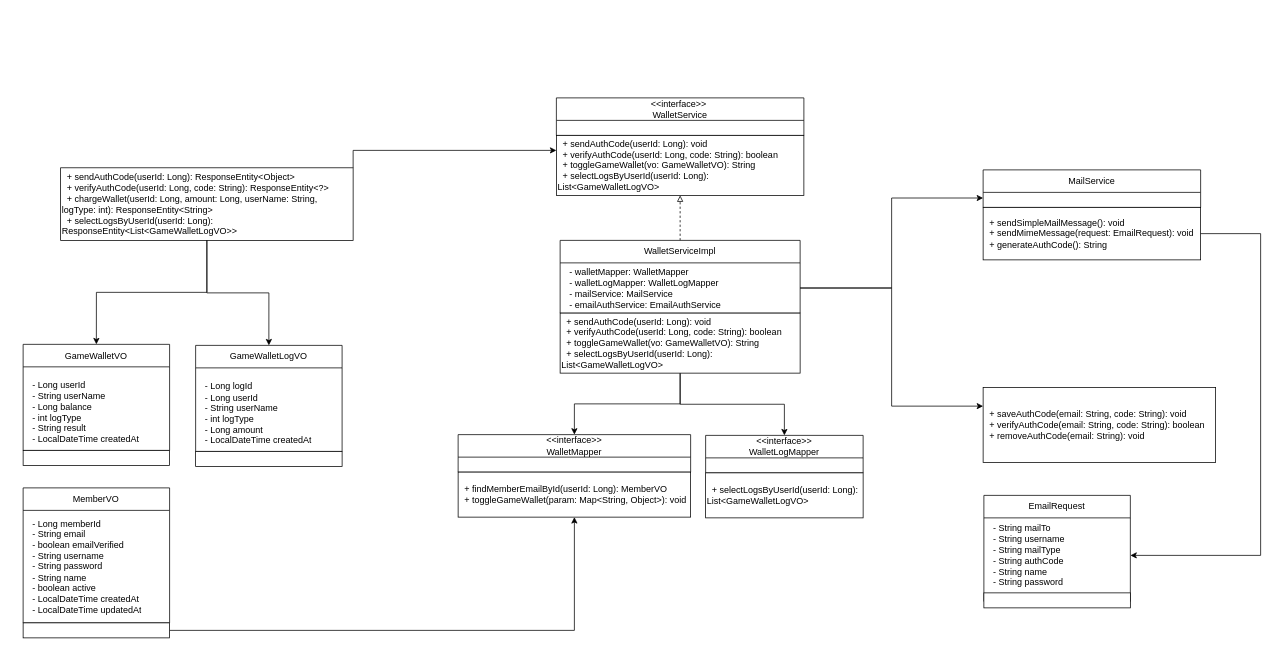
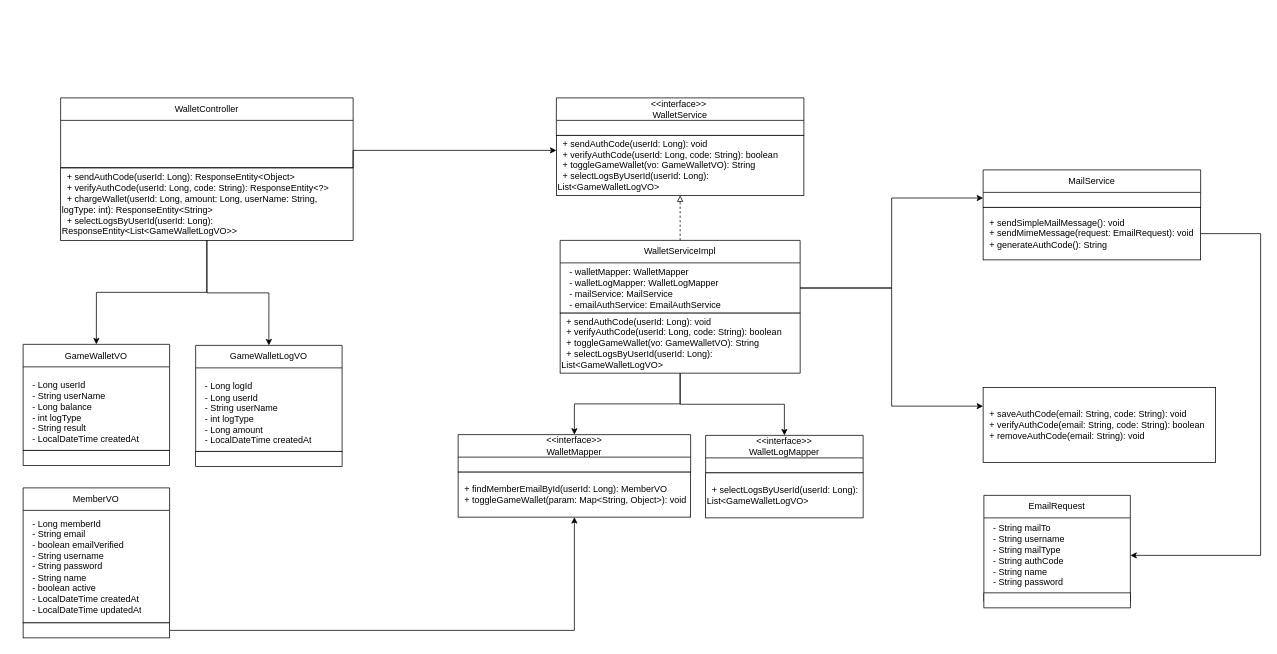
  <mxCell id="0" />
  <mxCell id="1" parent="0" />
  <mxCell id="2" value="" style="endArrow=classic;html=1;rounded=0;exitX=1;exitY=0;exitDx=0;exitDy=0;entryX=0;entryY=0.25;entryDx=0;entryDy=0;edgeStyle=orthogonalEdgeStyle;" edge="1" parent="1" source="22" target="13"><mxGeometry width="50" height="50" relative="1" as="geometry"><mxPoint x="269" y="363" as="sourcePoint" /><mxPoint x="789" y="463" as="targetPoint" /></mxGeometry></mxCell>
  <mxCell id="3" value="" style="endArrow=block;html=1;rounded=0;entryX=0.5;entryY=1;entryDx=0;entryDy=0;exitX=0.5;exitY=0;exitDx=0;exitDy=0;dashed=1;endFill=0;" edge="1" parent="1" source="4" target="13"><mxGeometry width="50" height="50" relative="1" as="geometry"><mxPoint x="359" y="373" as="sourcePoint" /><mxPoint x="644" y="493" as="targetPoint" /></mxGeometry></mxCell>
  <mxCell id="4" value="WalletServiceImpl" style="swimlane;fontStyle=0;childLayout=stackLayout;horizontal=1;startSize=30;horizontalStack=0;resizeParent=1;resizeParentMax=0;resizeLast=0;collapsible=1;marginBottom=0;whiteSpace=wrap;html=1;container=0;" vertex="1" parent="1"><mxGeometry x="746" y="320" width="320" height="97" as="geometry"><mxRectangle x="100" y="80" width="140" height="30" as="alternateBounds" /></mxGeometry></mxCell>
  <mxCell id="5" style="edgeStyle=orthogonalEdgeStyle;rounded=0;orthogonalLoop=1;jettySize=auto;html=1;entryX=0.5;entryY=0;entryDx=0;entryDy=0;" edge="1" parent="1" source="7" target="25"><mxGeometry relative="1" as="geometry" /></mxCell>
  <mxCell id="6" style="edgeStyle=orthogonalEdgeStyle;rounded=0;orthogonalLoop=1;jettySize=auto;html=1;entryX=0.5;entryY=0;entryDx=0;entryDy=0;" edge="1" parent="1" source="7" target="35"><mxGeometry relative="1" as="geometry" /></mxCell>
  <mxCell id="7" value="&lt;div&gt;&amp;nbsp; + sendAuthCode(userId: Long): void&lt;/div&gt;&lt;div&gt;&amp;nbsp; + verifyAuthCode(userId: Long, code: String): boolean&lt;/div&gt;&lt;div&gt;&amp;nbsp; + toggleGameWallet(vo: GameWalletVO): String&lt;/div&gt;&lt;div&gt;&amp;nbsp; + selectLogsByUserId(userId: Long): List&amp;lt;GameWalletLogVO&amp;gt;&lt;/div&gt;" style="rounded=0;whiteSpace=wrap;html=1;align=left;container=0;" vertex="1" parent="1"><mxGeometry x="746" y="417" width="320" height="80" as="geometry" /></mxCell>
  <mxCell id="8" style="edgeStyle=orthogonalEdgeStyle;rounded=0;orthogonalLoop=1;jettySize=auto;html=1;entryX=0;entryY=0.75;entryDx=0;entryDy=0;" edge="1" parent="1" source="10" target="32"><mxGeometry relative="1" as="geometry" /></mxCell>
  <mxCell id="9" style="edgeStyle=orthogonalEdgeStyle;rounded=0;orthogonalLoop=1;jettySize=auto;html=1;entryX=0;entryY=0.25;entryDx=0;entryDy=0;" edge="1" parent="1" source="10" target="29"><mxGeometry relative="1" as="geometry" /></mxCell>
  <mxCell id="10" value="&lt;div&gt;&amp;nbsp; - walletMapper: WalletMapper&lt;/div&gt;&lt;div&gt;&amp;nbsp; - walletLogMapper: WalletLogMapper&lt;/div&gt;&lt;div&gt;&amp;nbsp; - mailService: MailService&lt;/div&gt;&lt;div&gt;&amp;nbsp; - emailAuthService: EmailAuthService&lt;/div&gt;" style="text;strokeColor=none;fillColor=none;align=left;verticalAlign=middle;spacingLeft=4;spacingRight=4;overflow=hidden;points=[[0,0.5],[1,0.5]];portConstraint=eastwest;rotatable=0;whiteSpace=wrap;html=1;container=0;" vertex="1" parent="1"><mxGeometry x="746" y="350" width="320" height="67" as="geometry" /></mxCell>
  <mxCell id="11" value="" style="group" vertex="1" connectable="0" parent="1"><mxGeometry x="680" y="130" width="330" height="164.63" as="geometry" /></mxCell>
  <mxCell id="12" value="&amp;lt;&amp;lt;interface&amp;gt;&amp;gt;&amp;nbsp;&lt;div&gt;WalletService&lt;/div&gt;" style="swimlane;fontStyle=0;childLayout=stackLayout;horizontal=1;startSize=30;horizontalStack=0;resizeParent=1;resizeParentMax=0;resizeLast=0;collapsible=1;marginBottom=0;whiteSpace=wrap;html=1;container=0;" vertex="1" parent="11"><mxGeometry x="61" width="330" height="50" as="geometry"><mxRectangle x="100" y="80" width="140" height="30" as="alternateBounds" /></mxGeometry></mxCell>
  <mxCell id="13" value="&lt;div&gt;&amp;nbsp; + sendAuthCode(userId: Long): void&lt;/div&gt;&lt;div&gt;&amp;nbsp; + verifyAuthCode(userId: Long, code: String): boolean&lt;/div&gt;&lt;div&gt;&amp;nbsp; + toggleGameWallet(vo: GameWalletVO): String&lt;/div&gt;&lt;div&gt;&amp;nbsp; + selectLogsByUserId(userId: Long): List&amp;lt;GameWalletLogVO&amp;gt;&lt;/div&gt;" style="rounded=0;whiteSpace=wrap;html=1;align=left;container=0;" vertex="1" parent="11"><mxGeometry x="61" y="50" width="330" height="80" as="geometry" /></mxCell>
  <mxCell id="14" value="" style="group" vertex="1" connectable="0" parent="1"><mxGeometry x="20" y="460" width="250" height="370" as="geometry" /></mxCell>
  <mxCell id="15" value="" style="group" vertex="1" connectable="0" parent="14"><mxGeometry width="250" height="240" as="geometry" /></mxCell>
  <mxCell id="16" value="GameWalletVO" style="swimlane;fontStyle=0;childLayout=stackLayout;horizontal=1;startSize=30;horizontalStack=0;resizeParent=1;resizeParentMax=0;resizeLast=0;collapsible=1;marginBottom=0;whiteSpace=wrap;html=1;container=0;" vertex="1" parent="15"><mxGeometry x="10" y="-1.36" width="195.31" height="141.36" as="geometry"><mxRectangle x="100" y="80" width="140" height="30" as="alternateBounds" /></mxGeometry></mxCell>
  <mxCell id="17" value="&lt;div&gt;&amp;nbsp; - Long userId&lt;/div&gt;&lt;div&gt;&amp;nbsp; - String userName&lt;/div&gt;&lt;div&gt;&amp;nbsp; - Long balance&lt;/div&gt;&lt;div&gt;&amp;nbsp; - int logType&lt;/div&gt;&lt;div&gt;&amp;nbsp; - String result&lt;/div&gt;&lt;div&gt;&amp;nbsp; - LocalDateTime createdAt&lt;/div&gt;" style="text;strokeColor=none;fillColor=none;align=left;verticalAlign=middle;spacingLeft=4;spacingRight=4;overflow=hidden;points=[[0,0.5],[1,0.5]];portConstraint=eastwest;rotatable=0;whiteSpace=wrap;html=1;container=0;" vertex="1" parent="15"><mxGeometry x="10" y="28.64" width="195.31" height="121.36" as="geometry" /></mxCell>
  <mxCell id="18" value="" style="rounded=0;whiteSpace=wrap;html=1;align=left;container=0;" vertex="1" parent="15"><mxGeometry x="10" y="140" width="195.31" height="20" as="geometry" /></mxCell>
  <mxCell id="19" value="MemberVO" style="swimlane;fontStyle=0;childLayout=stackLayout;horizontal=1;startSize=30;horizontalStack=0;resizeParent=1;resizeParentMax=0;resizeLast=0;collapsible=1;marginBottom=0;whiteSpace=wrap;html=1;container=0;" vertex="1" parent="14"><mxGeometry x="10" y="190" width="195.31" height="180" as="geometry"><mxRectangle x="100" y="80" width="140" height="30" as="alternateBounds" /></mxGeometry></mxCell>
  <mxCell id="20" value="&lt;div&gt;&amp;nbsp; - Long memberId&lt;/div&gt;&lt;div&gt;&amp;nbsp; - String email&lt;/div&gt;&lt;div&gt;&amp;nbsp; - boolean emailVerified&lt;/div&gt;&lt;div&gt;&amp;nbsp; - String username&lt;/div&gt;&lt;div&gt;&amp;nbsp; - String password&lt;/div&gt;&lt;div&gt;&amp;nbsp; - String name&lt;/div&gt;&lt;div&gt;&amp;nbsp; - boolean active&lt;/div&gt;&lt;div&gt;&amp;nbsp; - LocalDateTime createdAt&lt;/div&gt;&lt;div&gt;&amp;nbsp; - LocalDateTime updatedAt&lt;/div&gt;" style="text;strokeColor=none;fillColor=none;align=left;verticalAlign=middle;spacingLeft=4;spacingRight=4;overflow=hidden;points=[[0,0.5],[1,0.5]];portConstraint=eastwest;rotatable=0;whiteSpace=wrap;html=1;container=0;" vertex="1" parent="14"><mxGeometry x="10" y="220" width="195.31" height="150" as="geometry" /></mxCell>
  <mxCell id="21" value="" style="group" vertex="1" connectable="0" parent="1"><mxGeometry x="80" y="130" width="390" height="190" as="geometry" /></mxCell>
  <mxCell id="22" value="&lt;div&gt;&amp;nbsp; + sendAuthCode(userId: Long): ResponseEntity&amp;lt;Object&amp;gt;&lt;/div&gt;&lt;div&gt;&amp;nbsp; + verifyAuthCode(userId: Long, code: String): ResponseEntity&amp;lt;?&amp;gt;&lt;/div&gt;&lt;div&gt;&amp;nbsp; + chargeWallet(userId: Long, amount: Long, userName: String, logType: int): ResponseEntity&amp;lt;String&amp;gt;&lt;/div&gt;&lt;div&gt;&amp;nbsp; + selectLogsByUserId(userId: Long): ResponseEntity&amp;lt;List&amp;lt;GameWalletLogVO&amp;gt;&amp;gt;&lt;/div&gt;" style="rounded=0;whiteSpace=wrap;html=1;align=left;container=0;" vertex="1" parent="21"><mxGeometry y="93.24" width="390" height="96.76" as="geometry" /></mxCell>
+ <mxCell id="23" value="WalletController" style="swimlane;fontStyle=0;childLayout=stackLayout;horizontal=1;startSize=30;horizontalStack=0;resizeParent=1;resizeParentMax=0;resizeLast=0;collapsible=1;marginBottom=0;whiteSpace=wrap;html=1;container=0;" vertex="1" parent="21"><mxGeometry width="390" height="93.24" as="geometry"><mxRectangle x="100" y="80" width="140" height="30" as="alternateBounds" /></mxGeometry></mxCell>
  <mxCell id="24" value="" style="group" vertex="1" connectable="0" parent="1"><mxGeometry x="610" y="579" width="310" height="120" as="geometry" /></mxCell>
  <mxCell id="25" value="&lt;div&gt;&amp;lt;&amp;lt;interface&amp;gt;&amp;gt;&lt;/div&gt;WalletMapper" style="swimlane;fontStyle=0;childLayout=stackLayout;horizontal=1;startSize=30;horizontalStack=0;resizeParent=1;resizeParentMax=0;resizeLast=0;collapsible=1;marginBottom=0;whiteSpace=wrap;html=1;container=0;" vertex="1" parent="24"><mxGeometry width="310" height="50" as="geometry"><mxRectangle x="100" y="80" width="140" height="30" as="alternateBounds" /></mxGeometry></mxCell>
  <mxCell id="26" value="&lt;div&gt;&amp;nbsp; + findMemberEmailById(userId: Long): MemberVO&lt;/div&gt;&lt;div&gt;&amp;nbsp; + toggleGameWallet(param: Map&amp;lt;String, Object&amp;gt;): void&lt;/div&gt;" style="rounded=0;whiteSpace=wrap;html=1;align=left;container=0;" vertex="1" parent="24"><mxGeometry y="50" width="310" height="60" as="geometry" /></mxCell>
  <mxCell id="27" value="" style="group" vertex="1" connectable="0" parent="1"><mxGeometry x="1180" y="20" width="380" height="406" as="geometry" /></mxCell>
  <mxCell id="28" value="" style="group" vertex="1" connectable="0" parent="27"><mxGeometry x="130" y="446" width="310" height="150" as="geometry" /></mxCell>
  <mxCell id="29" value="&lt;div&gt;&amp;nbsp; + saveAuthCode(email: String, code: String): void&lt;/div&gt;&lt;div&gt;&amp;nbsp; + verifyAuthCode(email: String, code: String): boolean&lt;/div&gt;&lt;div&gt;&amp;nbsp; + removeAuthCode(email: String): void&lt;/div&gt;" style="rounded=0;whiteSpace=wrap;html=1;align=left;container=0;" vertex="1" parent="28"><mxGeometry y="50" width="310.0" height="100" as="geometry" /></mxCell>
  <mxCell id="30" value="" style="group" vertex="1" connectable="0" parent="27"><mxGeometry x="140" y="206" width="290" height="160" as="geometry" /></mxCell>
  <mxCell id="31" value="" style="group" vertex="1" connectable="0" parent="30"><mxGeometry x="-10" width="290" height="120" as="geometry" /></mxCell>
  <mxCell id="32" value="MailService" style="swimlane;fontStyle=0;childLayout=stackLayout;horizontal=1;startSize=30;horizontalStack=0;resizeParent=1;resizeParentMax=0;resizeLast=0;collapsible=1;marginBottom=0;whiteSpace=wrap;html=1;container=0;" vertex="1" parent="31"><mxGeometry width="290" height="50" as="geometry"><mxRectangle x="100" y="80" width="140" height="30" as="alternateBounds" /></mxGeometry></mxCell>
  <mxCell id="33" value="&lt;div&gt;&amp;nbsp; + sendSimpleMailMessage(): void&lt;/div&gt;&lt;div&gt;&amp;nbsp; + sendMimeMessage(request: EmailRequest): void&lt;/div&gt;&lt;div&gt;&amp;nbsp; + generateAuthCode(): String&lt;/div&gt;" style="rounded=0;whiteSpace=wrap;html=1;align=left;container=0;" vertex="1" parent="31"><mxGeometry y="50" width="290" height="70" as="geometry" /></mxCell>
  <mxCell id="34" value="" style="group" vertex="1" connectable="0" parent="1"><mxGeometry x="940" y="580" width="210" height="120" as="geometry" /></mxCell>
  <mxCell id="35" value="&lt;div&gt;&amp;lt;&amp;lt;interface&amp;gt;&amp;gt;&lt;/div&gt;WalletLogMapper" style="swimlane;fontStyle=0;childLayout=stackLayout;horizontal=1;startSize=30;horizontalStack=0;resizeParent=1;resizeParentMax=0;resizeLast=0;collapsible=1;marginBottom=0;whiteSpace=wrap;html=1;container=0;" vertex="1" parent="34"><mxGeometry width="210.0" height="50" as="geometry"><mxRectangle x="100" y="80" width="140" height="30" as="alternateBounds" /></mxGeometry></mxCell>
  <mxCell id="36" value="&amp;nbsp; + selectLogsByUserId(userId: Long): List&amp;lt;GameWalletLogVO&amp;gt;" style="rounded=0;whiteSpace=wrap;html=1;align=left;container=0;" vertex="1" parent="34"><mxGeometry y="50" width="210.0" height="60" as="geometry" /></mxCell>
  <mxCell id="37" value="EmailRequest" style="swimlane;fontStyle=0;childLayout=stackLayout;horizontal=1;startSize=30;horizontalStack=0;resizeParent=1;resizeParentMax=0;resizeLast=0;collapsible=1;marginBottom=0;whiteSpace=wrap;html=1;container=0;" vertex="1" parent="1"><mxGeometry x="1311" y="660" width="195.31" height="141.36" as="geometry"><mxRectangle x="100" y="80" width="140" height="30" as="alternateBounds" /></mxGeometry></mxCell>
  <mxCell id="38" value="&lt;div&gt;&amp;nbsp; - String mailTo&lt;/div&gt;&lt;div&gt;&amp;nbsp; - String username&lt;/div&gt;&lt;div&gt;&amp;nbsp; - String mailType&lt;/div&gt;&lt;div&gt;&amp;nbsp; - String authCode&lt;/div&gt;&lt;div&gt;&amp;nbsp; - String name&lt;/div&gt;&lt;div&gt;&amp;nbsp; - String password&lt;/div&gt;" style="text;strokeColor=none;fillColor=none;align=left;verticalAlign=middle;spacingLeft=4;spacingRight=4;overflow=hidden;points=[[0,0.5],[1,0.5]];portConstraint=eastwest;rotatable=0;whiteSpace=wrap;html=1;container=0;" vertex="1" parent="1"><mxGeometry x="1311" y="690" width="195.31" height="100" as="geometry" /></mxCell>
  <mxCell id="39" value="" style="rounded=0;whiteSpace=wrap;html=1;align=left;container=0;" vertex="1" parent="1"><mxGeometry x="1311" y="790" width="195.31" height="20" as="geometry" /></mxCell>
  <mxCell id="40" value="GameWalletLogVO" style="swimlane;fontStyle=0;childLayout=stackLayout;horizontal=1;startSize=30;horizontalStack=0;resizeParent=1;resizeParentMax=0;resizeLast=0;collapsible=1;marginBottom=0;whiteSpace=wrap;html=1;container=0;" vertex="1" parent="1"><mxGeometry x="260" y="460" width="195.31" height="141.36" as="geometry"><mxRectangle x="100" y="80" width="140" height="30" as="alternateBounds" /></mxGeometry></mxCell>
  <mxCell id="41" value="&lt;div&gt;&amp;nbsp; - Long logId&lt;/div&gt;&lt;div&gt;&amp;nbsp; - Long userId&lt;/div&gt;&lt;div&gt;&amp;nbsp; - String userName&lt;/div&gt;&lt;div&gt;&amp;nbsp; - int logType&lt;/div&gt;&lt;div&gt;&amp;nbsp; - Long amount&lt;/div&gt;&lt;div&gt;&amp;nbsp; - LocalDateTime createdAt&lt;/div&gt;" style="text;strokeColor=none;fillColor=none;align=left;verticalAlign=middle;spacingLeft=4;spacingRight=4;overflow=hidden;points=[[0,0.5],[1,0.5]];portConstraint=eastwest;rotatable=0;whiteSpace=wrap;html=1;container=0;" vertex="1" parent="1"><mxGeometry x="260" y="490" width="195.31" height="121.36" as="geometry" /></mxCell>
  <mxCell id="42" value="" style="rounded=0;whiteSpace=wrap;html=1;align=left;container=0;" vertex="1" parent="1"><mxGeometry x="260" y="601.36" width="195.31" height="20" as="geometry" /></mxCell>
  <mxCell id="43" style="edgeStyle=orthogonalEdgeStyle;rounded=0;orthogonalLoop=1;jettySize=auto;html=1;entryX=0.5;entryY=1;entryDx=0;entryDy=0;" edge="1" parent="1" source="44" target="26"><mxGeometry relative="1" as="geometry" /></mxCell>
  <mxCell id="44" value="" style="rounded=0;whiteSpace=wrap;html=1;align=left;container=0;" vertex="1" parent="1"><mxGeometry x="30" y="830" width="195.31" height="20" as="geometry" /></mxCell>
  <mxCell id="45" style="edgeStyle=orthogonalEdgeStyle;rounded=0;orthogonalLoop=1;jettySize=auto;html=1;entryX=0.5;entryY=0;entryDx=0;entryDy=0;" edge="1" parent="1" source="22" target="16"><mxGeometry relative="1" as="geometry" /></mxCell>
  <mxCell id="46" style="edgeStyle=orthogonalEdgeStyle;rounded=0;orthogonalLoop=1;jettySize=auto;html=1;entryX=0.5;entryY=0;entryDx=0;entryDy=0;" edge="1" parent="1" source="22" target="40"><mxGeometry relative="1" as="geometry" /></mxCell>
  <mxCell id="47" style="edgeStyle=orthogonalEdgeStyle;rounded=0;orthogonalLoop=1;jettySize=auto;html=1;entryX=1;entryY=0.5;entryDx=0;entryDy=0;" edge="1" parent="1" source="33" target="38"><mxGeometry relative="1" as="geometry"><Array as="points"><mxPoint x="1680" y="311" /><mxPoint x="1680" y="740" /></Array></mxGeometry></mxCell>
